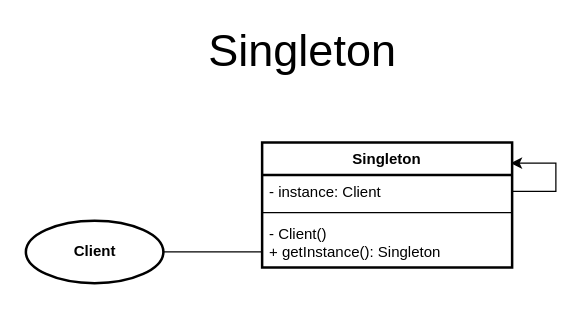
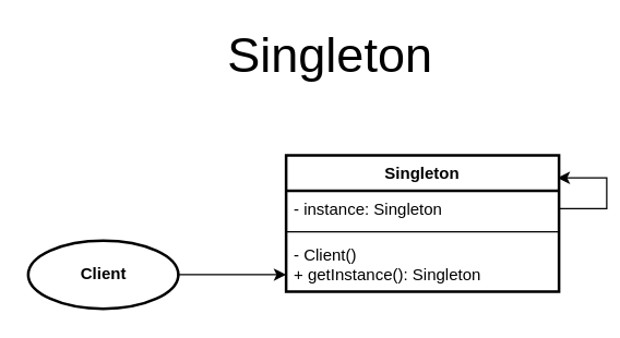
  <mxCell id="0" />
  <mxCell id="1" parent="0" />
  <mxCell id="2" value="Singleton" style="swimlane;fontStyle=1;align=center;verticalAlign=top;childLayout=stackLayout;horizontal=1;startSize=26;horizontalStack=0;resizeParent=1;resizeParentMax=0;resizeLast=0;collapsible=1;marginBottom=0;strokeWidth=2;" parent="1" vertex="1"><mxGeometry x="209" y="113.5" width="200" height="100" as="geometry" /></mxCell>
  <mxCell id="3" style="edgeStyle=orthogonalEdgeStyle;rounded=0;orthogonalLoop=1;jettySize=auto;html=1;entryX=0.995;entryY=0.165;entryDx=0;entryDy=0;entryPerimeter=0;exitX=1;exitY=0.5;exitDx=0;exitDy=0;" edge="1" parent="2" source="4" target="2"><mxGeometry relative="1" as="geometry"><Array as="points"><mxPoint x="235" y="39" /><mxPoint x="235" y="17" /></Array></mxGeometry></mxCell>
- <mxCell id="4" value="- instance: Client" style="text;strokeColor=none;fillColor=none;align=left;verticalAlign=top;spacingLeft=4;spacingRight=4;overflow=hidden;rotatable=0;points=[[0,0.5],[1,0.5]];portConstraint=eastwest;" parent="2" vertex="1"><mxGeometry y="26" width="200" height="26" as="geometry" /></mxCell>
+ <mxCell id="4" value="- instance: Singleton" style="text;strokeColor=none;fillColor=none;align=left;verticalAlign=top;spacingLeft=4;spacingRight=4;overflow=hidden;rotatable=0;points=[[0,0.5],[1,0.5]];portConstraint=eastwest;" parent="2" vertex="1"><mxGeometry y="26" width="200" height="26" as="geometry" /></mxCell>
  <mxCell id="5" value="" style="line;strokeWidth=1;fillColor=none;align=left;verticalAlign=middle;spacingTop=-1;spacingLeft=3;spacingRight=3;rotatable=0;labelPosition=right;points=[];portConstraint=eastwest;" parent="2" vertex="1"><mxGeometry y="52" width="200" height="8" as="geometry" /></mxCell>
  <mxCell id="6" value="- Client()&#10;+ getInstance(): Singleton" style="text;strokeColor=none;fillColor=none;align=left;verticalAlign=top;spacingLeft=4;spacingRight=4;overflow=hidden;rotatable=0;points=[[0,0.5],[1,0.5]];portConstraint=eastwest;" parent="2" vertex="1"><mxGeometry y="60" width="200" height="40" as="geometry" /></mxCell>
- <mxCell id="7" style="edgeStyle=orthogonalEdgeStyle;rounded=0;orthogonalLoop=1;jettySize=auto;html=1;entryX=0;entryY=0.688;entryDx=0;entryDy=0;entryPerimeter=0;endArrow=none;" parent="1" source="8" target="6" edge="1"><mxGeometry relative="1" as="geometry"><mxPoint x="189" y="212" as="targetPoint" /></mxGeometry></mxCell>
+ <mxCell id="7" style="edgeStyle=orthogonalEdgeStyle;rounded=0;orthogonalLoop=1;jettySize=auto;html=1;entryX=0;entryY=0.688;entryDx=0;entryDy=0;entryPerimeter=0;" parent="1" source="8" target="6" edge="1"><mxGeometry relative="1" as="geometry"><mxPoint x="189" y="212" as="targetPoint" /></mxGeometry></mxCell>
  <mxCell id="8" value="&lt;b&gt;Client&lt;/b&gt;" style="ellipse;html=1;strokeWidth=2;" parent="1" vertex="1"><mxGeometry x="20" y="176" width="110" height="50" as="geometry" /></mxCell>
  <mxCell id="9" value="Singleton" style="text;html=1;strokeColor=none;fillColor=none;align=center;verticalAlign=middle;whiteSpace=wrap;rounded=0;fontSize=36;fontStyle=0;spacingTop=0;spacingLeft=0;" parent="1" vertex="1"><mxGeometry x="134" y="20" width="215" height="40" as="geometry" /></mxCell>
